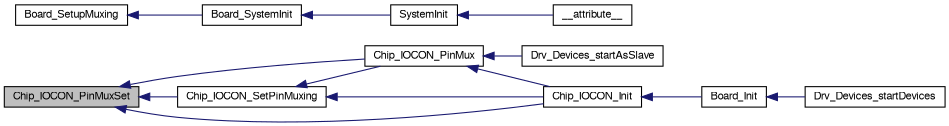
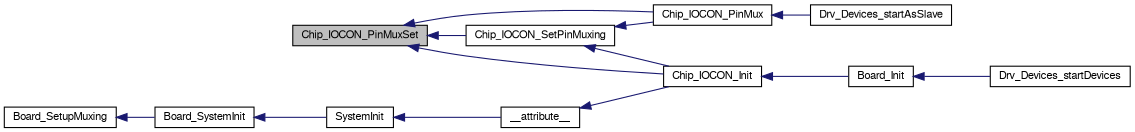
  digraph {
    rankdir=LR
    node [color=black fillcolor=white fontname=FreeSans fontsize=10 shape=record style=filled]
    edge [color=midnightblue dir=back fontname=FreeSans fontsize=10 labelfontname=FreeSans labelfontsize=10 style=solid]
    n1 [fillcolor=grey75 fontcolor=black height=0.2 label=Chip_IOCON_PinMuxSet width=0.4]
    n2 [height=0.2 label=Chip_IOCON_SetPinMuxing width=0.4]
    n3 [height=0.2 label=Chip_IOCON_PinMux width=0.4]
    n4 [height=0.2 label=Chip_IOCON_Init width=0.4]
    n5 [height=0.2 label=Drv_Devices_startAsSlave width=0.4]
    n6 [height=0.2 label=Board_Init width=0.4]
    n7 [height=0.2 label=Board_SetupMuxing width=0.4]
    n8 [height=0.2 label=Board_SystemInit width=0.4]
    n9 [height=0.2 label=SystemInit width=0.4]
    n10 [height=0.2 label=__attribute__ width=0.4]
    n11 [height=0.2 label=Drv_Devices_startDevices width=0.4]
    n1 -> n2
    n1 -> n3
    n1 -> n4
    n2 -> n3
    n2 -> n4
-   n3 -> n4
+   n10 -> n4
    n3 -> n5
    n4 -> n6
    n6 -> n11
    n7 -> n8
    n8 -> n9
    n9 -> n10
  }
